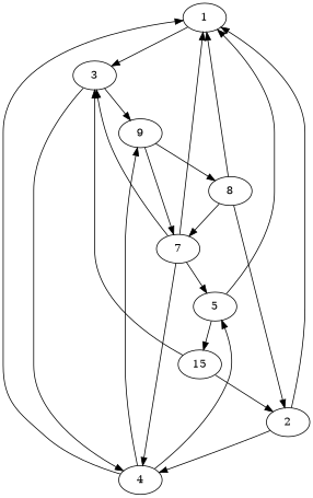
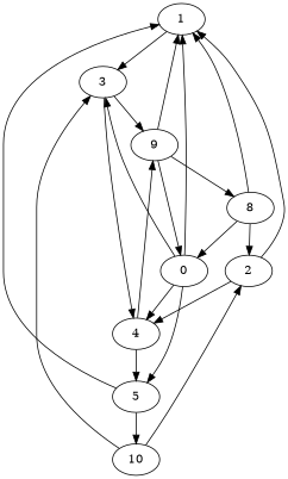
  digraph {
    1
    3
    9
    4
-   7
+   7 [label=0]
    8
    2
    5
-   10 [label=15]
+   10
    1 -> 3
    3 -> 9
    3 -> 4
-   4 -> 1
+   9 -> 1
    9 -> 7
    9 -> 8
    4 -> 9
    4 -> 5
    7 -> 1
    7 -> 3
    7 -> 4
    7 -> 5
    8 -> 1
    8 -> 7
    8 -> 2
    2 -> 1
    2 -> 4
    5 -> 1
    5 -> 10
    10 -> 3
    10 -> 2
  }
